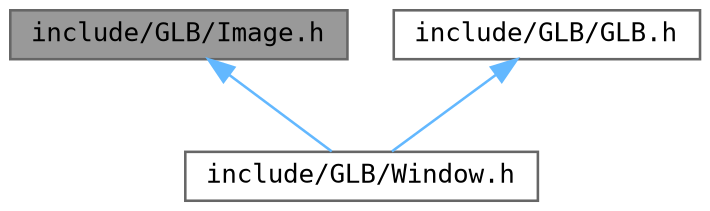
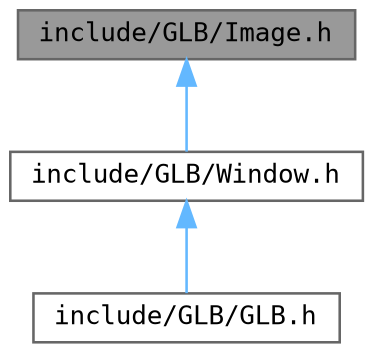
  digraph {
    fontname="DejaVu Sans Mono"
    node [color=grey40 fillcolor=white fontname="DejaVu Sans Mono" fontsize=10 shape=box style=filled]
    edge [color=steelblue1 dir=back fontname="DejaVu Sans Mono" fontsize=10 labelfontname=Helvetica labelfontsize=10 style=solid]
    n1 [color=gray40 fillcolor=grey60 fontcolor=black height=0.2 label="include/GLB/Image.h" width=0.4]
    n2 [height=0.2 label="include/GLB/Window.h" width=0.4]
    n3 [height=0.2 label="include/GLB/GLB.h" width=0.4]
    n1 -> n2
-   n3 -> n2
+   n2 -> n3
  }
